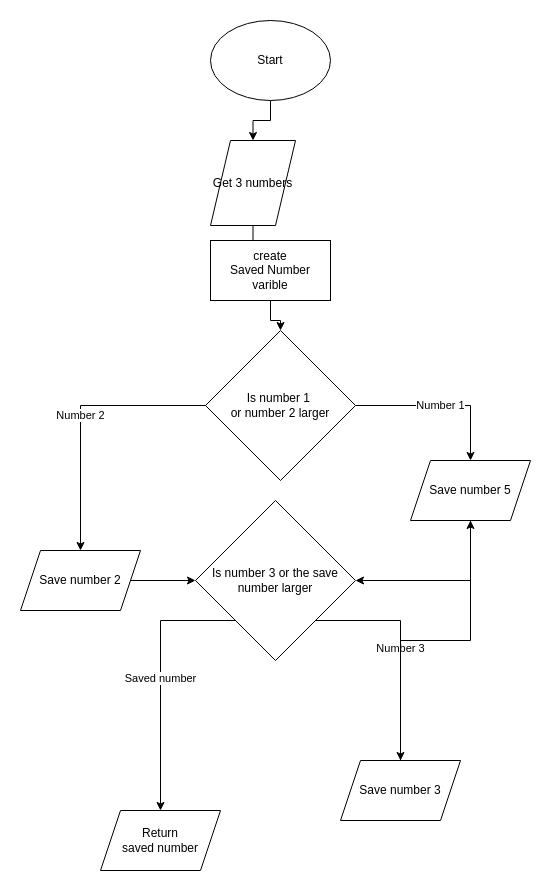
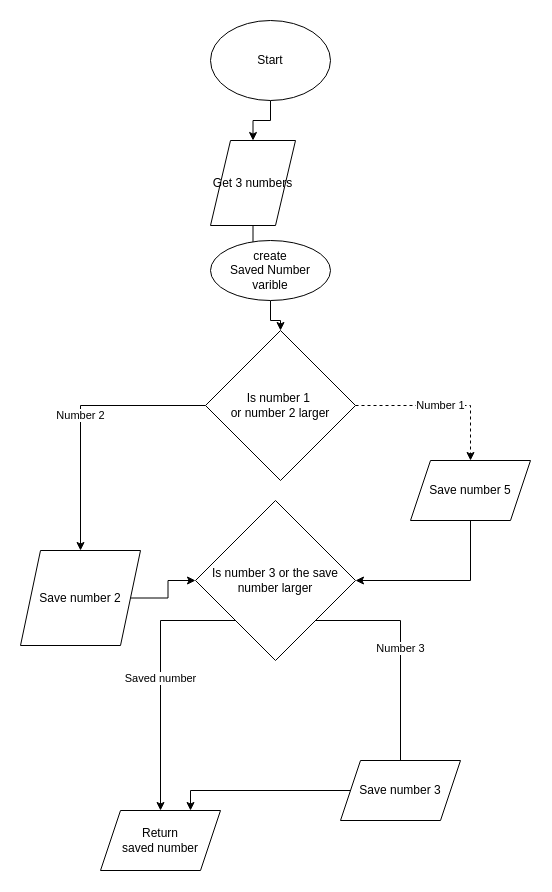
  <mxCell id="0" />
  <mxCell id="1" parent="0" />
  <mxCell id="2" value="" style="edgeStyle=orthogonalEdgeStyle;rounded=0;orthogonalLoop=1;jettySize=auto;html=1;" edge="1" parent="1" source="3" target="5"><mxGeometry relative="1" as="geometry" /></mxCell>
  <mxCell id="3" value="Start" style="ellipse;whiteSpace=wrap;html=1;" vertex="1" parent="1"><mxGeometry x="210" y="20" width="120" height="80" as="geometry" /></mxCell>
  <mxCell id="4" value="" style="edgeStyle=orthogonalEdgeStyle;rounded=0;orthogonalLoop=1;jettySize=auto;html=1;entryX=0.5;entryY=0;entryDx=0;entryDy=0;" edge="1" parent="1" source="5" target="20"><mxGeometry relative="1" as="geometry" /></mxCell>
  <mxCell id="5" value="Get 3 numbers" style="shape=parallelogram;perimeter=parallelogramPerimeter;whiteSpace=wrap;html=1;fixedSize=1;" vertex="1" parent="1"><mxGeometry x="210" y="140" width="85" height="85" as="geometry" /></mxCell>
  <mxCell id="6" style="edgeStyle=orthogonalEdgeStyle;rounded=0;orthogonalLoop=1;jettySize=auto;html=1;entryX=1;entryY=0.5;entryDx=0;entryDy=0;exitX=0.5;exitY=1;exitDx=0;exitDy=0;" edge="1" parent="1" source="7" target="15"><mxGeometry relative="1" as="geometry" /></mxCell>
  <mxCell id="7" value="Save number 5" style="shape=parallelogram;perimeter=parallelogramPerimeter;whiteSpace=wrap;html=1;fixedSize=1;" vertex="1" parent="1"><mxGeometry x="410" y="460" width="120" height="60" as="geometry" /></mxCell>
- <mxCell id="8" value="Number 1" style="edgeStyle=orthogonalEdgeStyle;rounded=0;orthogonalLoop=1;jettySize=auto;html=1;entryX=0.5;entryY=0;entryDx=0;entryDy=0;" edge="1" parent="1" source="10" target="7"><mxGeometry relative="1" as="geometry" /></mxCell>
+ <mxCell id="8" value="Number 1" style="edgeStyle=orthogonalEdgeStyle;rounded=0;orthogonalLoop=1;jettySize=auto;html=1;entryX=0.5;entryY=0;entryDx=0;entryDy=0;dashed=1;" edge="1" parent="1" source="10" target="7"><mxGeometry relative="1" as="geometry" /></mxCell>
  <mxCell id="9" value="Number 2" style="edgeStyle=orthogonalEdgeStyle;rounded=0;orthogonalLoop=1;jettySize=auto;html=1;entryX=0.5;entryY=0;entryDx=0;entryDy=0;" edge="1" parent="1" source="10" target="12"><mxGeometry relative="1" as="geometry" /></mxCell>
  <mxCell id="10" value="Is number 1&amp;nbsp;&lt;div&gt;&lt;span style=&quot;background-color: transparent; color: light-dark(rgb(0, 0, 0), rgb(255, 255, 255));&quot;&gt;or number 2 larger&lt;/span&gt;&lt;/div&gt;" style="rhombus;whiteSpace=wrap;html=1;" vertex="1" parent="1"><mxGeometry x="205" y="330" width="150" height="150" as="geometry" /></mxCell>
  <mxCell id="11" style="edgeStyle=orthogonalEdgeStyle;rounded=0;orthogonalLoop=1;jettySize=auto;html=1;entryX=0;entryY=0.5;entryDx=0;entryDy=0;" edge="1" parent="1" source="12" target="15"><mxGeometry relative="1" as="geometry" /></mxCell>
- <mxCell id="12" value="Save number 2" style="shape=parallelogram;perimeter=parallelogramPerimeter;whiteSpace=wrap;html=1;fixedSize=1;" vertex="1" parent="1"><mxGeometry x="20" y="550" width="120" height="60" as="geometry" /></mxCell>
- <mxCell id="13" value="Number 3" style="edgeStyle=orthogonalEdgeStyle;rounded=0;orthogonalLoop=1;jettySize=auto;html=1;entryX=0.5;entryY=0;entryDx=0;entryDy=0;exitX=1;exitY=1;exitDx=0;exitDy=0;" edge="1" parent="1" source="15" target="17"><mxGeometry relative="1" as="geometry"><Array as="points"><mxPoint x="400" y="620" /></Array></mxGeometry></mxCell>
+ <mxCell id="12" value="Save number 2" style="shape=parallelogram;perimeter=parallelogramPerimeter;whiteSpace=wrap;html=1;fixedSize=1;" vertex="1" parent="1"><mxGeometry x="20" y="550" width="120" height="95" as="geometry" /></mxCell>
+ <mxCell id="13" value="Number 3" style="edgeStyle=orthogonalEdgeStyle;rounded=0;orthogonalLoop=1;jettySize=auto;html=1;entryX=0.5;entryY=0;entryDx=0;entryDy=0;exitX=1;exitY=1;exitDx=0;exitDy=0;endArrow=none;" edge="1" parent="1" source="15" target="17"><mxGeometry relative="1" as="geometry"><Array as="points"><mxPoint x="400" y="620" /></Array></mxGeometry></mxCell>
  <mxCell id="14" value="Saved number" style="edgeStyle=orthogonalEdgeStyle;rounded=0;orthogonalLoop=1;jettySize=auto;html=1;entryX=0.5;entryY=0;entryDx=0;entryDy=0;" edge="1" parent="1" source="15" target="18"><mxGeometry relative="1" as="geometry"><Array as="points"><mxPoint x="160" y="620" /></Array></mxGeometry></mxCell>
  <mxCell id="15" value="Is number 3 or the save number larger" style="rhombus;whiteSpace=wrap;html=1;" vertex="1" parent="1"><mxGeometry x="195" y="500" width="160" height="160" as="geometry" /></mxCell>
- <mxCell id="16" style="edgeStyle=orthogonalEdgeStyle;rounded=0;orthogonalLoop=1;jettySize=auto;html=1;" edge="1" parent="1" source="17" target="7"><mxGeometry relative="1" as="geometry" /></mxCell>
+ <mxCell id="16" style="edgeStyle=orthogonalEdgeStyle;rounded=0;orthogonalLoop=1;jettySize=auto;html=1;entryX=0.75;entryY=0;entryDx=0;entryDy=0;" edge="1" parent="1" source="17" target="18"><mxGeometry relative="1" as="geometry" /></mxCell>
  <mxCell id="17" value="Save number 3" style="shape=parallelogram;perimeter=parallelogramPerimeter;whiteSpace=wrap;html=1;fixedSize=1;" vertex="1" parent="1"><mxGeometry x="340" y="760" width="120" height="60" as="geometry" /></mxCell>
  <mxCell id="18" value="Return&lt;div&gt;saved number&lt;/div&gt;" style="shape=parallelogram;perimeter=parallelogramPerimeter;whiteSpace=wrap;html=1;fixedSize=1;" vertex="1" parent="1"><mxGeometry x="100" y="810" width="120" height="60" as="geometry" /></mxCell>
  <mxCell id="19" value="" style="edgeStyle=orthogonalEdgeStyle;rounded=0;orthogonalLoop=1;jettySize=auto;html=1;" edge="1" parent="1" source="20" target="10"><mxGeometry relative="1" as="geometry" /></mxCell>
- <mxCell id="20" value="create&lt;div&gt;Saved&amp;nbsp;&lt;span style=&quot;background-color: transparent; color: light-dark(rgb(0, 0, 0), rgb(255, 255, 255));&quot;&gt;Number&lt;/span&gt;&lt;div&gt;varible&lt;/div&gt;&lt;/div&gt;" style="rounded=0;whiteSpace=wrap;html=1;" vertex="1" parent="1"><mxGeometry x="210" y="240" width="120" height="60" as="geometry" /></mxCell>
+ <mxCell id="20" value="create&lt;div&gt;Saved&amp;nbsp;&lt;span style=&quot;background-color: transparent; color: light-dark(rgb(0, 0, 0), rgb(255, 255, 255));&quot;&gt;Number&lt;/span&gt;&lt;div&gt;varible&lt;/div&gt;&lt;/div&gt;" style="ellipse;whiteSpace=wrap;html=1;" vertex="1" parent="1"><mxGeometry x="210" y="240" width="120" height="60" as="geometry" /></mxCell>
